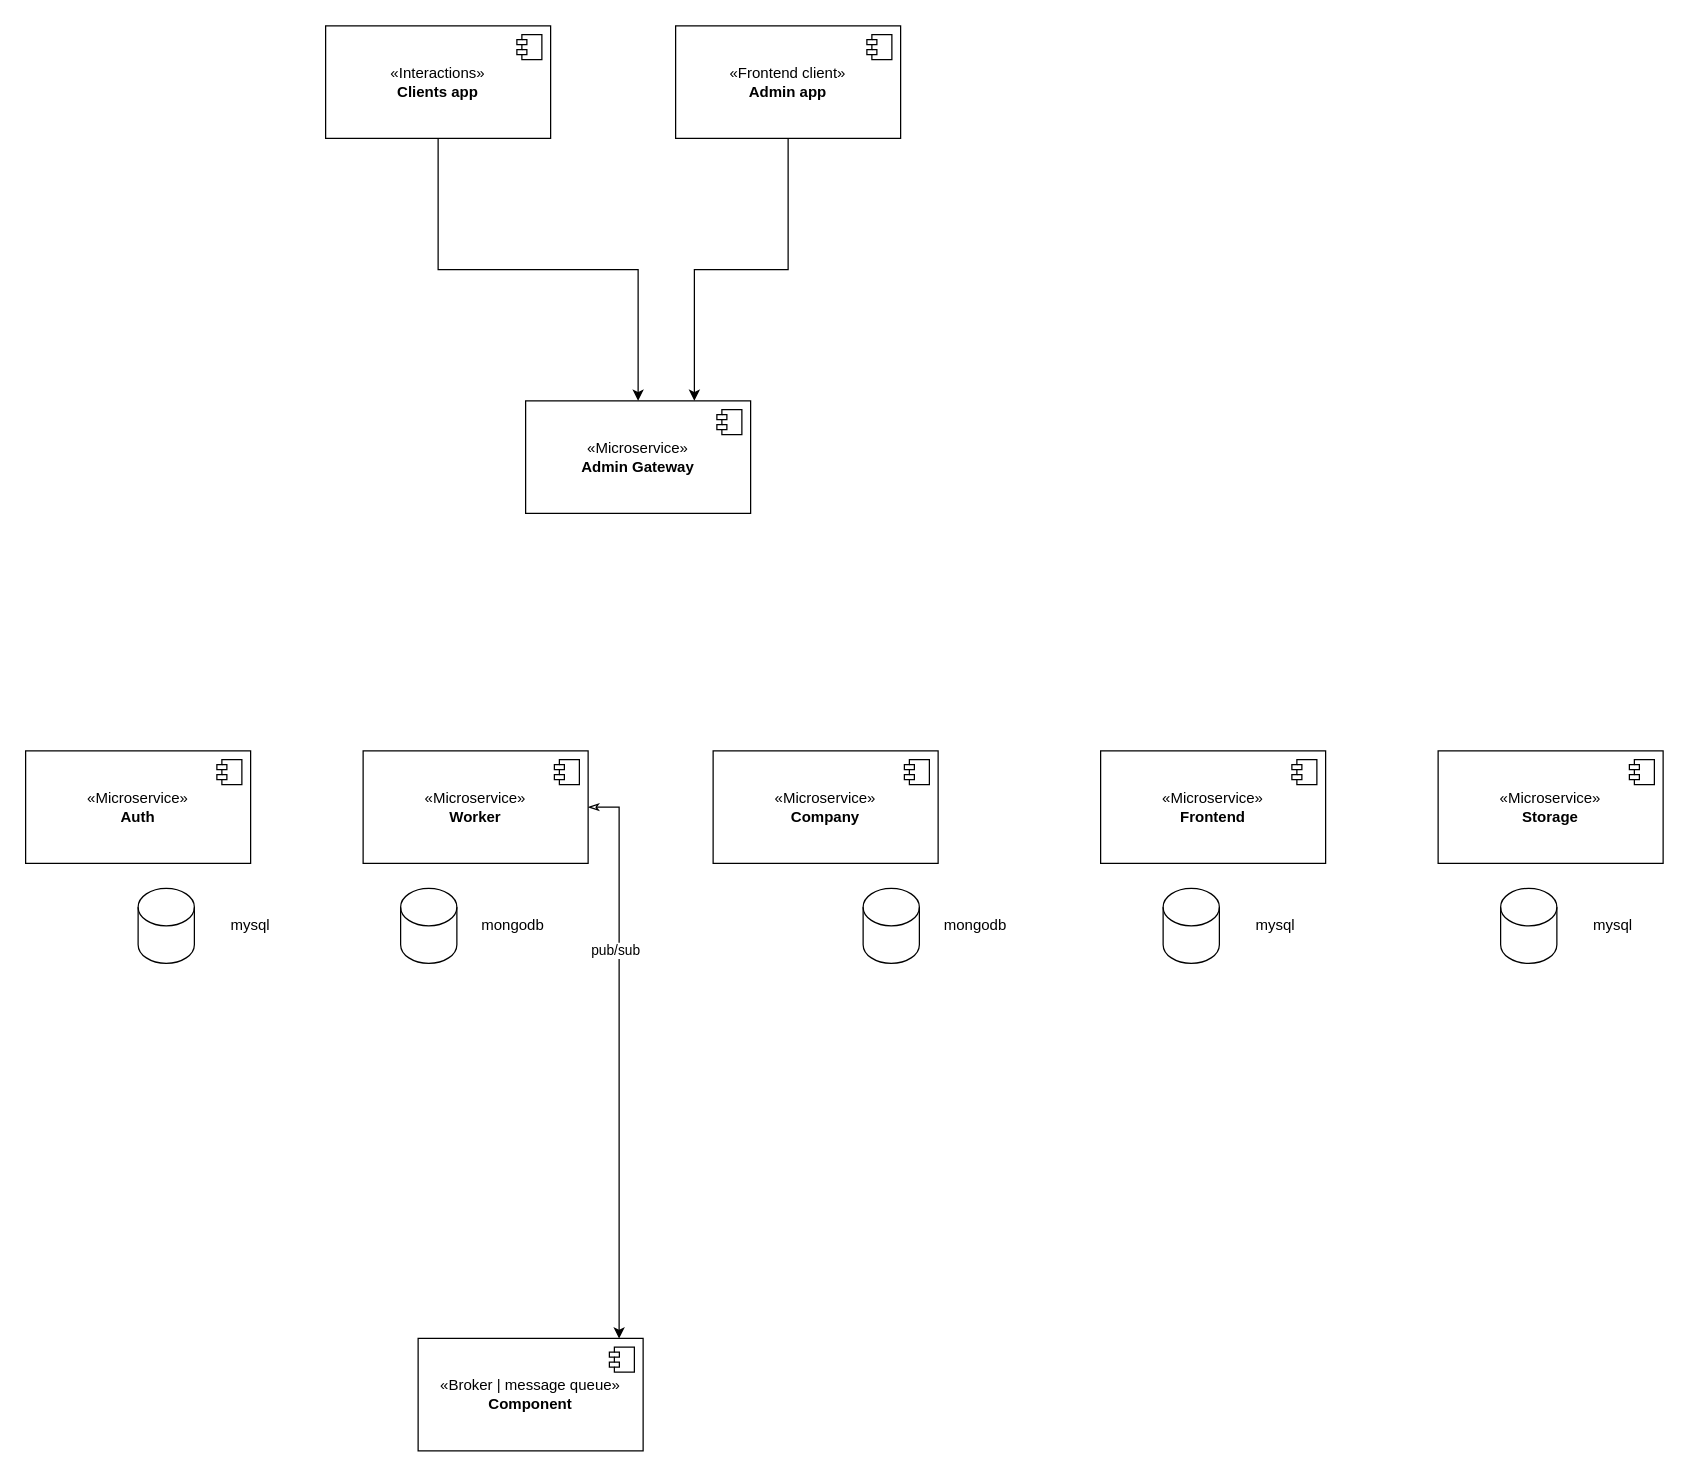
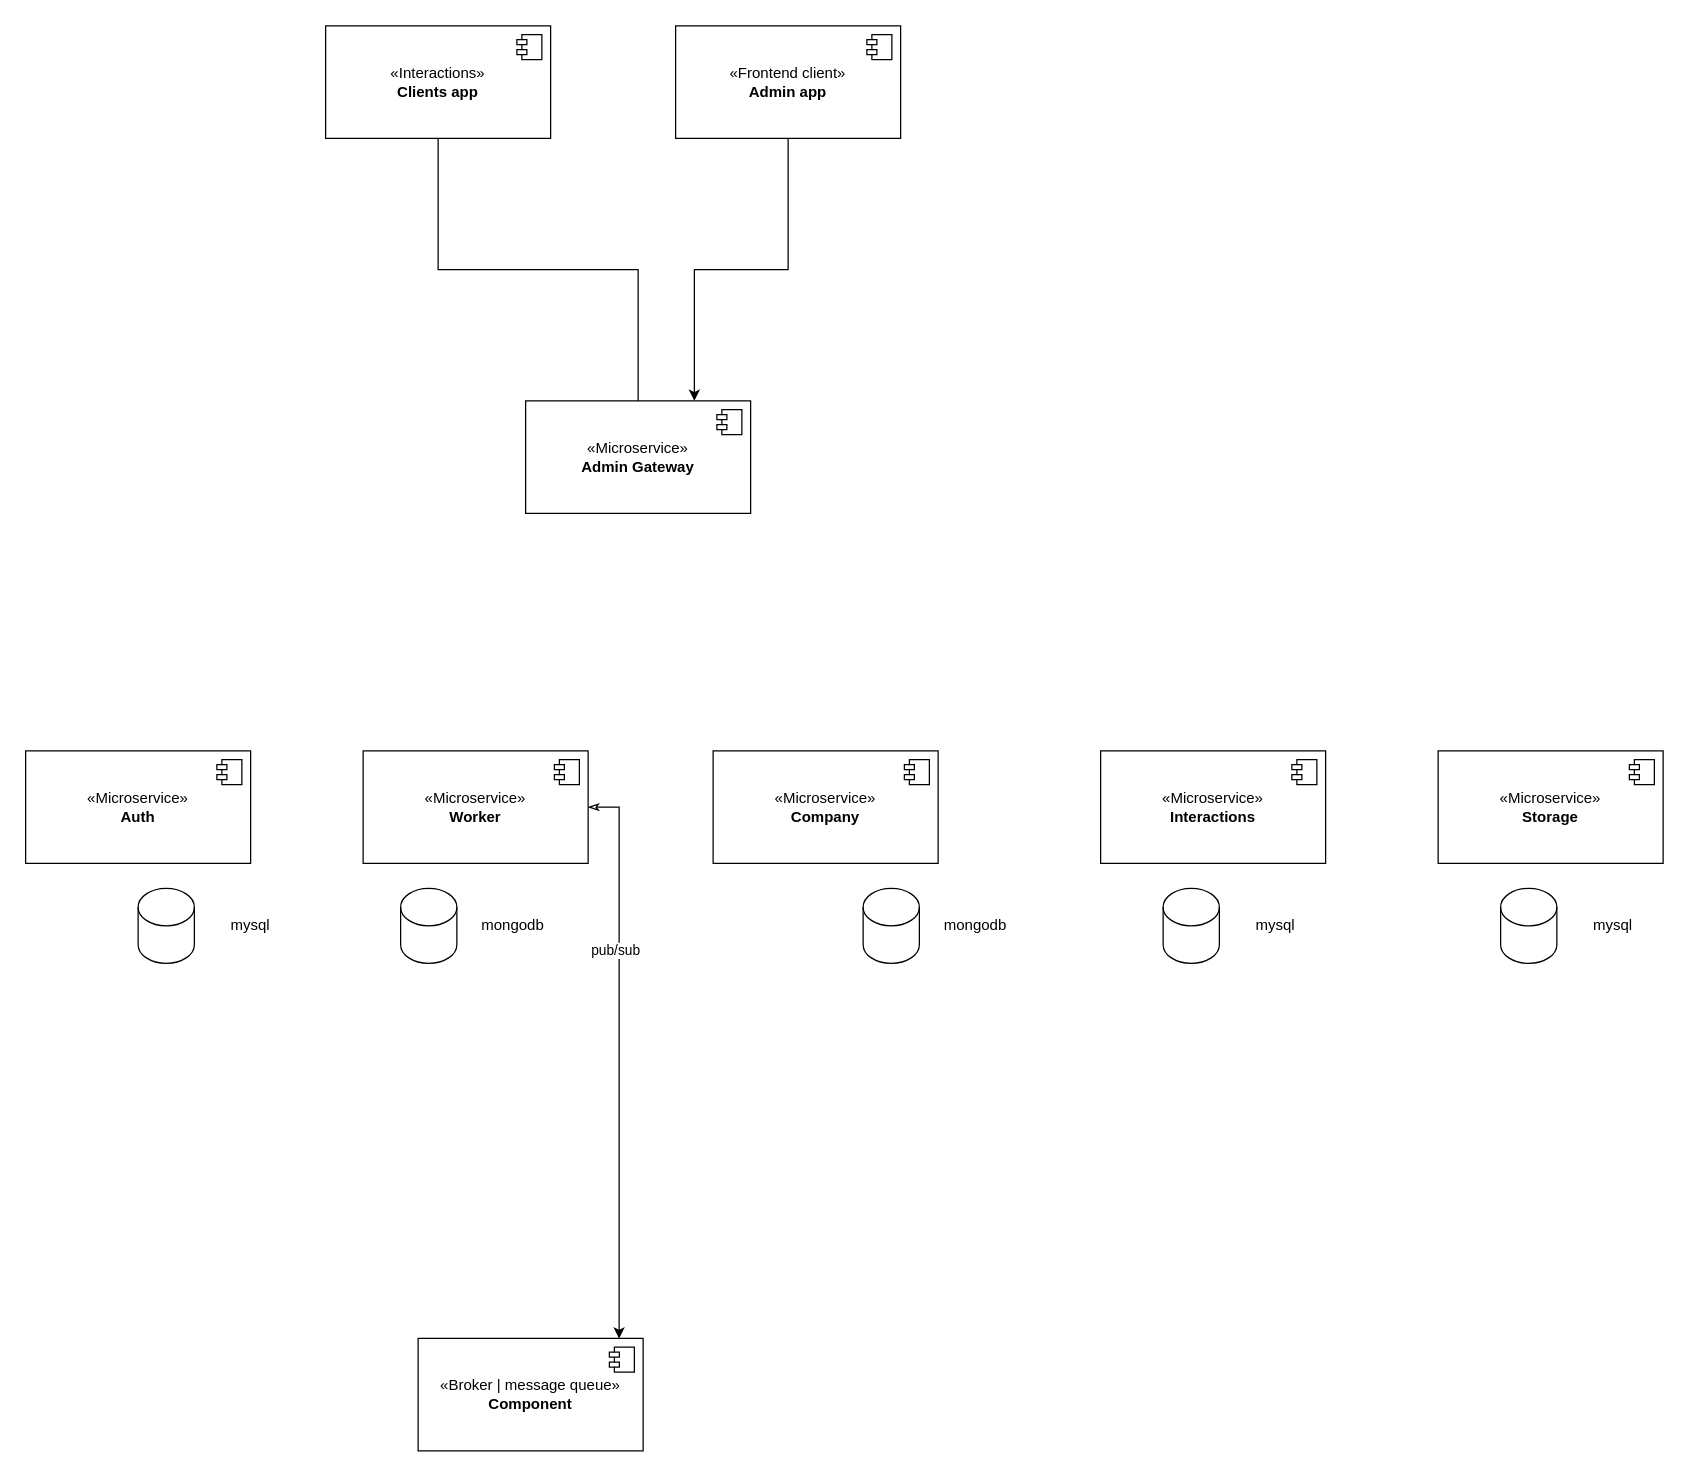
  <mxCell id="0" />
  <mxCell id="1" parent="0" />
  <mxCell id="2" style="edgeStyle=orthogonalEdgeStyle;rounded=0;orthogonalLoop=1;jettySize=auto;html=1;entryX=0.39;entryY=-0.34;entryDx=0;entryDy=0;entryPerimeter=0;startArrow=classicThin;startFill=0;" edge="1" parent="1" source="4" target="15"><mxGeometry relative="1" as="geometry" /></mxCell>
  <mxCell id="3" value="pub/sub" style="edgeLabel;html=1;align=center;verticalAlign=middle;resizable=0;points=[];" vertex="1" connectable="0" parent="2"><mxGeometry x="-0.381" y="-3" relative="1" as="geometry"><mxPoint as="offset" /></mxGeometry></mxCell>
  <mxCell id="4" value="«Microservice»&lt;br&gt;&lt;b&gt;Worker&lt;/b&gt;" style="html=1;dropTarget=0;whiteSpace=wrap;" vertex="1" parent="1"><mxGeometry x="290" y="600" width="180" height="90" as="geometry" /></mxCell>
  <mxCell id="5" value="" style="shape=module;jettyWidth=8;jettyHeight=4;" vertex="1" parent="4"><mxGeometry x="1" width="20" height="20" relative="1" as="geometry"><mxPoint x="-27" y="7" as="offset" /></mxGeometry></mxCell>
  <mxCell id="6" value="«Microservice»&lt;br&gt;&lt;b&gt;Admin Gateway&lt;/b&gt;" style="html=1;dropTarget=0;whiteSpace=wrap;" vertex="1" parent="1"><mxGeometry x="420" y="320" width="180" height="90" as="geometry" /></mxCell>
  <mxCell id="7" value="" style="shape=module;jettyWidth=8;jettyHeight=4;" vertex="1" parent="6"><mxGeometry x="1" width="20" height="20" relative="1" as="geometry"><mxPoint x="-27" y="7" as="offset" /></mxGeometry></mxCell>
  <mxCell id="8" value="«Microservice»&lt;br&gt;&lt;b&gt;Auth&lt;/b&gt;" style="html=1;dropTarget=0;whiteSpace=wrap;" vertex="1" parent="1"><mxGeometry x="20" y="600" width="180" height="90" as="geometry" /></mxCell>
  <mxCell id="9" value="" style="shape=module;jettyWidth=8;jettyHeight=4;" vertex="1" parent="8"><mxGeometry x="1" width="20" height="20" relative="1" as="geometry"><mxPoint x="-27" y="7" as="offset" /></mxGeometry></mxCell>
  <mxCell id="10" value="«Microservice»&lt;br&gt;&lt;b&gt;Company&lt;/b&gt;" style="html=1;dropTarget=0;whiteSpace=wrap;" vertex="1" parent="1"><mxGeometry x="570" y="600" width="180" height="90" as="geometry" /></mxCell>
  <mxCell id="11" value="" style="shape=module;jettyWidth=8;jettyHeight=4;" vertex="1" parent="10"><mxGeometry x="1" width="20" height="20" relative="1" as="geometry"><mxPoint x="-27" y="7" as="offset" /></mxGeometry></mxCell>
- <mxCell id="12" value="«Microservice»&lt;br&gt;&lt;b&gt;Frontend&lt;/b&gt;" style="html=1;dropTarget=0;whiteSpace=wrap;" vertex="1" parent="1"><mxGeometry x="880" y="600" width="180" height="90" as="geometry" /></mxCell>
+ <mxCell id="12" value="«Microservice»&lt;br&gt;&lt;b&gt;Interactions&lt;/b&gt;" style="html=1;dropTarget=0;whiteSpace=wrap;" vertex="1" parent="1"><mxGeometry x="880" y="600" width="180" height="90" as="geometry" /></mxCell>
  <mxCell id="13" value="" style="shape=module;jettyWidth=8;jettyHeight=4;" vertex="1" parent="12"><mxGeometry x="1" width="20" height="20" relative="1" as="geometry"><mxPoint x="-27" y="7" as="offset" /></mxGeometry></mxCell>
  <mxCell id="14" value="«Broker | message queue»&lt;br&gt;&lt;b&gt;Component&lt;/b&gt;" style="html=1;dropTarget=0;whiteSpace=wrap;" vertex="1" parent="1"><mxGeometry x="334" y="1070" width="180" height="90" as="geometry" /></mxCell>
  <mxCell id="15" value="" style="shape=module;jettyWidth=8;jettyHeight=4;" vertex="1" parent="14"><mxGeometry x="1" width="20" height="20" relative="1" as="geometry"><mxPoint x="-27" y="7" as="offset" /></mxGeometry></mxCell>
  <mxCell id="16" value="" style="shape=cylinder3;whiteSpace=wrap;html=1;boundedLbl=1;backgroundOutline=1;size=15;" vertex="1" parent="1"><mxGeometry x="320" y="710" width="45" height="60" as="geometry" /></mxCell>
  <mxCell id="17" value="mongodb" style="text;html=1;strokeColor=none;fillColor=none;align=center;verticalAlign=middle;whiteSpace=wrap;rounded=0;" vertex="1" parent="1"><mxGeometry x="380" y="725" width="60" height="30" as="geometry" /></mxCell>
  <mxCell id="18" value="" style="shape=cylinder3;whiteSpace=wrap;html=1;boundedLbl=1;backgroundOutline=1;size=15;" vertex="1" parent="1"><mxGeometry x="110" y="710" width="45" height="60" as="geometry" /></mxCell>
  <mxCell id="19" value="mysql" style="text;html=1;strokeColor=none;fillColor=none;align=center;verticalAlign=middle;whiteSpace=wrap;rounded=0;" vertex="1" parent="1"><mxGeometry x="170" y="725" width="60" height="30" as="geometry" /></mxCell>
  <mxCell id="20" value="" style="shape=cylinder3;whiteSpace=wrap;html=1;boundedLbl=1;backgroundOutline=1;size=15;" vertex="1" parent="1"><mxGeometry x="690" y="710" width="45" height="60" as="geometry" /></mxCell>
  <mxCell id="21" value="mongodb" style="text;html=1;strokeColor=none;fillColor=none;align=center;verticalAlign=middle;whiteSpace=wrap;rounded=0;" vertex="1" parent="1"><mxGeometry x="750" y="725" width="60" height="30" as="geometry" /></mxCell>
  <mxCell id="22" value="" style="shape=cylinder3;whiteSpace=wrap;html=1;boundedLbl=1;backgroundOutline=1;size=15;" vertex="1" parent="1"><mxGeometry x="930" y="710" width="45" height="60" as="geometry" /></mxCell>
  <mxCell id="23" value="mysql" style="text;html=1;strokeColor=none;fillColor=none;align=center;verticalAlign=middle;whiteSpace=wrap;rounded=0;" vertex="1" parent="1"><mxGeometry x="990" y="725" width="60" height="30" as="geometry" /></mxCell>
  <mxCell id="24" value="«Microservice»&lt;br&gt;&lt;b&gt;Storage&lt;/b&gt;" style="html=1;dropTarget=0;whiteSpace=wrap;" vertex="1" parent="1"><mxGeometry x="1150" y="600" width="180" height="90" as="geometry" /></mxCell>
  <mxCell id="25" value="" style="shape=module;jettyWidth=8;jettyHeight=4;" vertex="1" parent="24"><mxGeometry x="1" width="20" height="20" relative="1" as="geometry"><mxPoint x="-27" y="7" as="offset" /></mxGeometry></mxCell>
  <mxCell id="26" value="" style="shape=cylinder3;whiteSpace=wrap;html=1;boundedLbl=1;backgroundOutline=1;size=15;" vertex="1" parent="1"><mxGeometry x="1200" y="710" width="45" height="60" as="geometry" /></mxCell>
  <mxCell id="27" value="mysql" style="text;html=1;strokeColor=none;fillColor=none;align=center;verticalAlign=middle;whiteSpace=wrap;rounded=0;" vertex="1" parent="1"><mxGeometry x="1260" y="725" width="60" height="30" as="geometry" /></mxCell>
- <mxCell id="28" style="edgeStyle=orthogonalEdgeStyle;rounded=0;orthogonalLoop=1;jettySize=auto;html=1;" edge="1" parent="1" source="29" target="6"><mxGeometry relative="1" as="geometry" /></mxCell>
+ <mxCell id="28" style="edgeStyle=orthogonalEdgeStyle;rounded=0;orthogonalLoop=1;jettySize=auto;html=1;endArrow=none;" edge="1" parent="1" source="29" target="6"><mxGeometry relative="1" as="geometry" /></mxCell>
  <mxCell id="29" value="«Interactions»&lt;br&gt;&lt;b&gt;Clients app&lt;/b&gt;" style="html=1;dropTarget=0;whiteSpace=wrap;" vertex="1" parent="1"><mxGeometry x="260" y="20" width="180" height="90" as="geometry" /></mxCell>
  <mxCell id="30" value="" style="shape=module;jettyWidth=8;jettyHeight=4;" vertex="1" parent="29"><mxGeometry x="1" width="20" height="20" relative="1" as="geometry"><mxPoint x="-27" y="7" as="offset" /></mxGeometry></mxCell>
  <mxCell id="31" style="edgeStyle=orthogonalEdgeStyle;rounded=0;orthogonalLoop=1;jettySize=auto;html=1;entryX=0.75;entryY=0;entryDx=0;entryDy=0;" edge="1" parent="1" source="32" target="6"><mxGeometry relative="1" as="geometry"><mxPoint x="550" y="290" as="targetPoint" /></mxGeometry></mxCell>
  <mxCell id="32" value="«Frontend client»&lt;br&gt;&lt;b&gt;Admin app&lt;/b&gt;" style="html=1;dropTarget=0;whiteSpace=wrap;" vertex="1" parent="1"><mxGeometry x="540" y="20" width="180" height="90" as="geometry" /></mxCell>
  <mxCell id="33" value="" style="shape=module;jettyWidth=8;jettyHeight=4;" vertex="1" parent="32"><mxGeometry x="1" width="20" height="20" relative="1" as="geometry"><mxPoint x="-27" y="7" as="offset" /></mxGeometry></mxCell>
